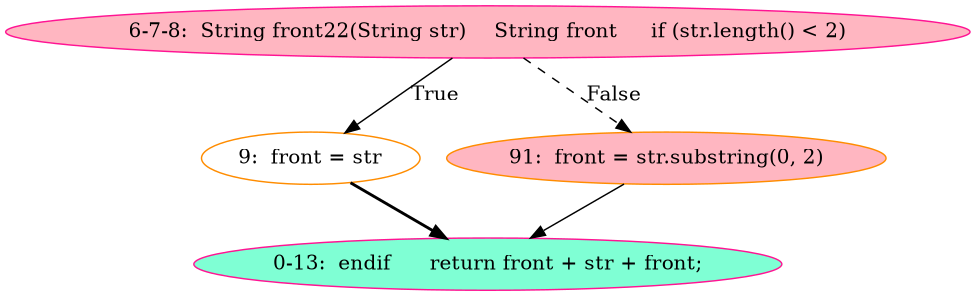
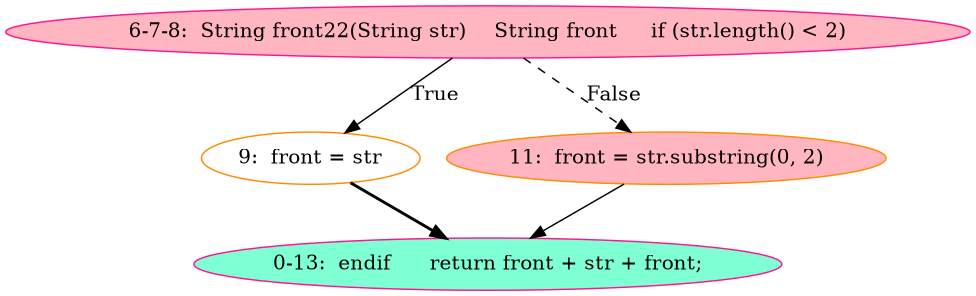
  digraph {
    node [style=filled fillcolor=lightpink color=deeppink]
    edge [style=solid]
    n1 [label="6-7-8:  String front22(String str)	String front	if (str.length() < 2)"]
    n2 [label="9:  front = str" fillcolor=white color=darkorange]
-   n3 [label="91:  front = str.substring(0, 2)" color=darkorange]
+   n3 [label="11:  front = str.substring(0, 2)" color=darkorange]
    n4 [label="0-13:  endif	return front + str + front;" fillcolor=aquamarine]
    n1 -> n2 [label=True]
    n1 -> n3 [label=False style=dashed]
    n2 -> n4 [style=bold]
    n3 -> n4
  }
